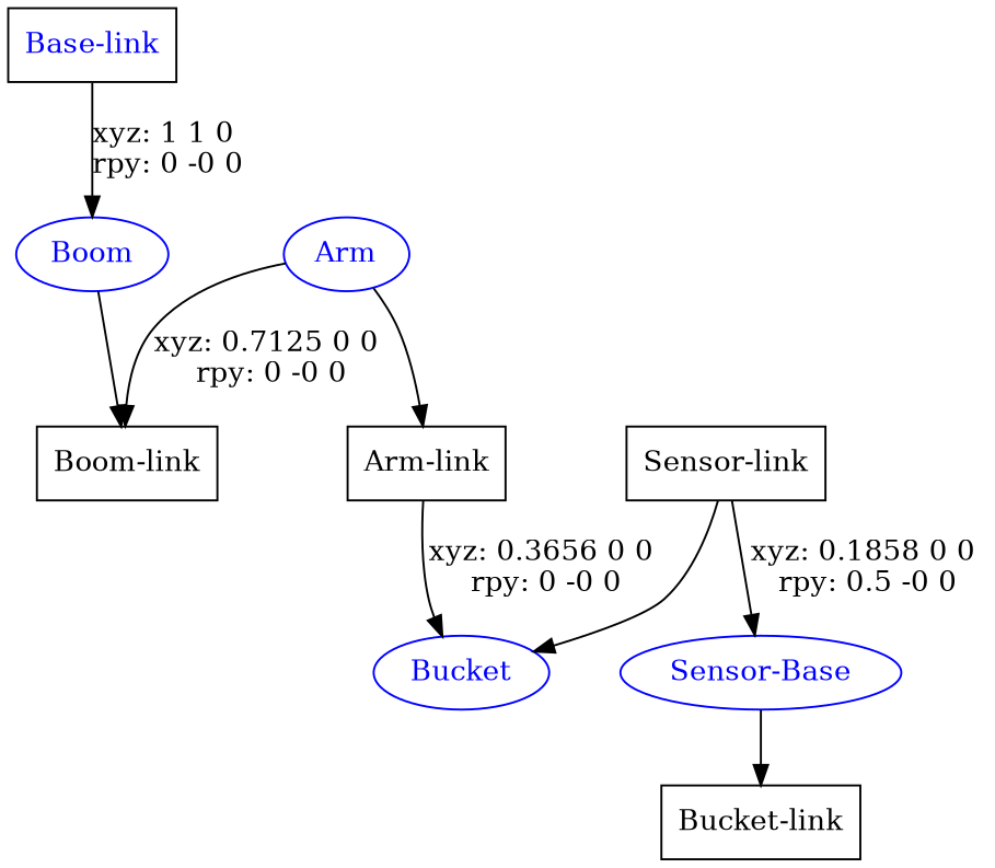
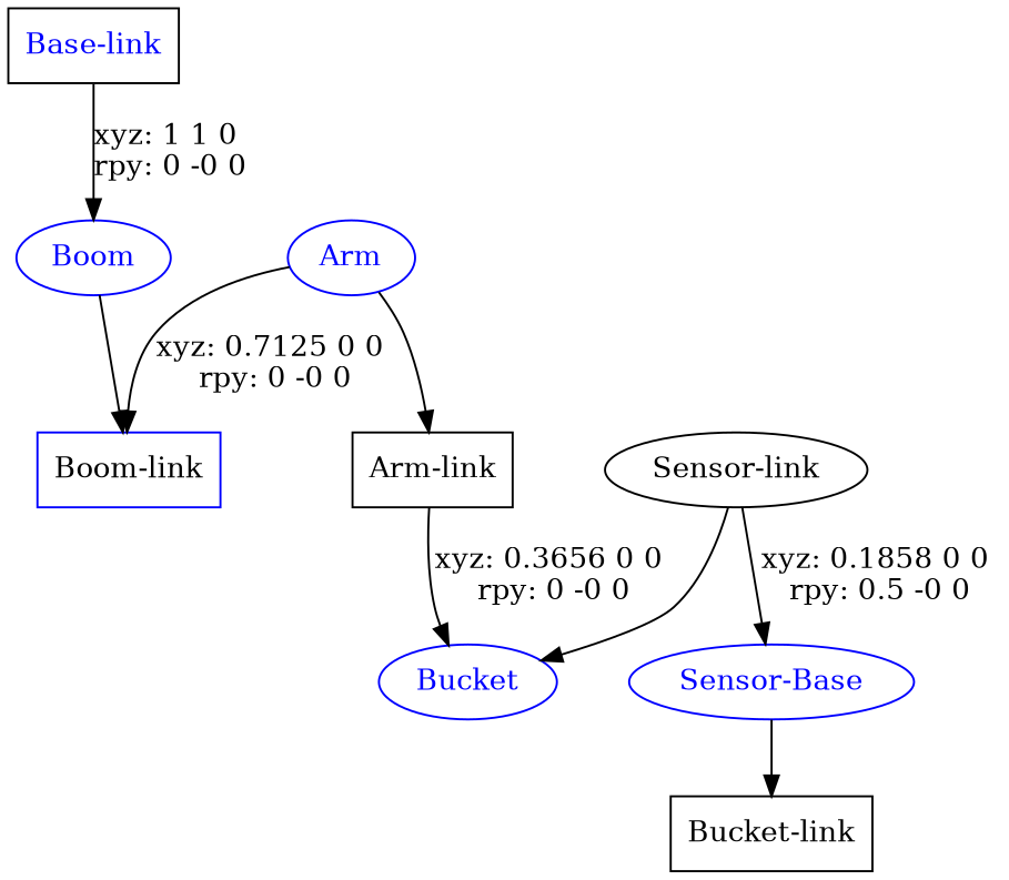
  digraph {
    node [fontcolor=blue shape=box]
    n1 [label="Base-link"]
    Boom [color=blue shape=ellipse]
-   n3 [label="Boom-link" fontcolor=""]
+   n3 [label="Boom-link" color=blue fontcolor=""]
    Arm [color=blue shape=ellipse]
    n5 [label="Arm-link" fontcolor=""]
    Bucket [color=blue shape=ellipse]
-   n7 [label="Sensor-link" fontcolor=""]
+   n7 [label="Sensor-link" shape=ellipse fontcolor=""]
    n8 [color=blue label="Sensor-Base" shape=ellipse]
    n9 [label="Bucket-link" fontcolor=""]
    n1 -> Boom [label="xyz: 1 1 0 \nrpy: 0 -0 0"]
    Boom -> n3
    Arm -> n3 [label="xyz: 0.7125 0 0 \nrpy: 0 -0 0"]
    Arm -> n5
    n5 -> Bucket [label="xyz: 0.3656 0 0 \nrpy: 0 -0 0"]
    n7 -> Bucket
    n7 -> n8 [label="xyz: 0.1858 0 0 \nrpy: 0.5 -0 0"]
    n8 -> n9
  }
